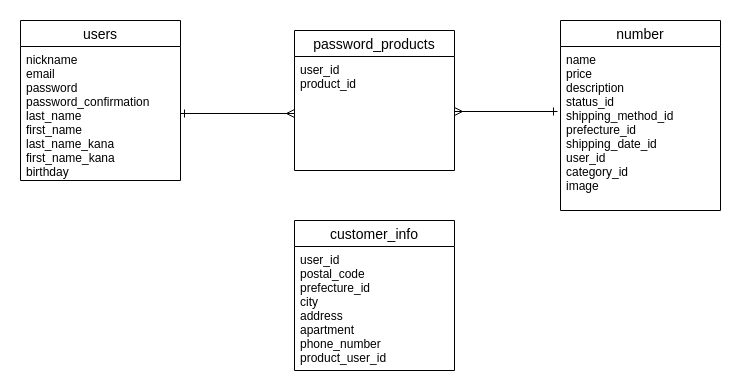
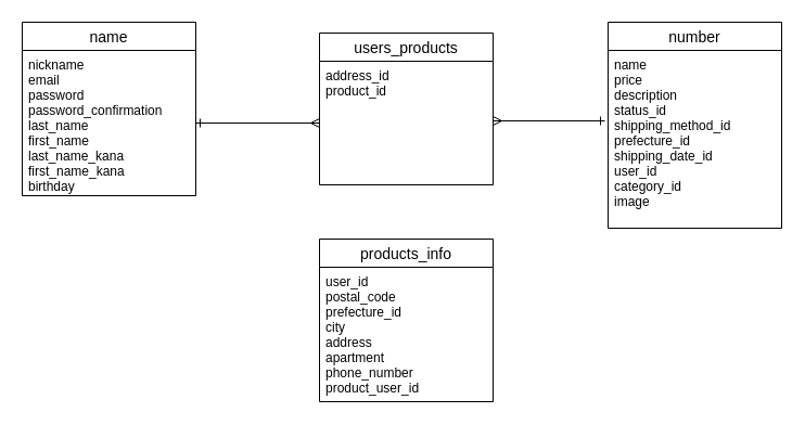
  <mxCell id="0" />
  <mxCell id="1" parent="0" />
- <mxCell id="2" value="users" style="swimlane;fontStyle=0;childLayout=stackLayout;horizontal=1;startSize=26;horizontalStack=0;resizeParent=1;resizeParentMax=0;resizeLast=0;collapsible=1;marginBottom=0;align=center;fontSize=14;" parent="1" vertex="1"><mxGeometry x="20" y="20" width="160" height="160" as="geometry" /></mxCell>
+ <mxCell id="2" value="name" style="swimlane;fontStyle=0;childLayout=stackLayout;horizontal=1;startSize=26;horizontalStack=0;resizeParent=1;resizeParentMax=0;resizeLast=0;collapsible=1;marginBottom=0;align=center;fontSize=14;" parent="1" vertex="1"><mxGeometry x="20" y="20" width="160" height="160" as="geometry" /></mxCell>
  <mxCell id="3" value="nickname&#10;email&#10;password&#10;password_confirmation&#10;last_name&#10;first_name&#10;last_name_kana&#10;first_name_kana&#10;birthday" style="text;strokeColor=none;fillColor=none;spacingLeft=4;spacingRight=4;overflow=hidden;rotatable=0;points=[[0,0.5],[1,0.5]];portConstraint=eastwest;fontSize=12;" parent="2" vertex="1"><mxGeometry y="26" width="160" height="134" as="geometry" /></mxCell>
  <mxCell id="4" value="number" style="swimlane;fontStyle=0;childLayout=stackLayout;horizontal=1;startSize=26;horizontalStack=0;resizeParent=1;resizeParentMax=0;resizeLast=0;collapsible=1;marginBottom=0;align=center;fontSize=14;" parent="1" vertex="1"><mxGeometry x="560" y="20" width="160" height="190" as="geometry" /></mxCell>
  <mxCell id="5" value="name&#10;price&#10;description &#10;status_id&#10;shipping_method_id&#10;prefecture_id&#10;shipping_date_id&#10;user_id&#10;category_id&#10;image&#10;&#10;" style="text;strokeColor=none;fillColor=none;spacingLeft=4;spacingRight=4;overflow=hidden;rotatable=0;points=[[0,0.5],[1,0.5]];portConstraint=eastwest;fontSize=12;" parent="4" vertex="1"><mxGeometry y="26" width="160" height="164" as="geometry" /></mxCell>
- <mxCell id="6" value="customer_info" style="swimlane;fontStyle=0;childLayout=stackLayout;horizontal=1;startSize=26;horizontalStack=0;resizeParent=1;resizeParentMax=0;resizeLast=0;collapsible=1;marginBottom=0;align=center;fontSize=14;" parent="1" vertex="1"><mxGeometry x="294" y="220" width="160" height="150" as="geometry" /></mxCell>
+ <mxCell id="6" value="products_info" style="swimlane;fontStyle=0;childLayout=stackLayout;horizontal=1;startSize=26;horizontalStack=0;resizeParent=1;resizeParentMax=0;resizeLast=0;collapsible=1;marginBottom=0;align=center;fontSize=14;" parent="1" vertex="1"><mxGeometry x="294" y="220" width="160" height="150" as="geometry" /></mxCell>
  <mxCell id="7" value="user_id&#10;postal_code&#10;prefecture_id&#10;city&#10;address&#10;apartment&#10;phone_number&#10;product_user_id" style="text;strokeColor=none;fillColor=none;spacingLeft=4;spacingRight=4;overflow=hidden;rotatable=0;points=[[0,0.5],[1,0.5]];portConstraint=eastwest;fontSize=12;" parent="6" vertex="1"><mxGeometry y="26" width="160" height="124" as="geometry" /></mxCell>
- <mxCell id="8" value="password_products" style="swimlane;fontStyle=0;childLayout=stackLayout;horizontal=1;startSize=26;horizontalStack=0;resizeParent=1;resizeParentMax=0;resizeLast=0;collapsible=1;marginBottom=0;align=center;fontSize=14;" parent="1" vertex="1"><mxGeometry x="294" y="30" width="160" height="140" as="geometry" /></mxCell>
- <mxCell id="9" value="user_id &#10;product_id" style="text;strokeColor=none;fillColor=none;spacingLeft=4;spacingRight=4;overflow=hidden;rotatable=0;points=[[0,0.5],[1,0.5]];portConstraint=eastwest;fontSize=12;" parent="8" vertex="1"><mxGeometry y="26" width="160" height="114" as="geometry" /></mxCell>
+ <mxCell id="8" value="users_products" style="swimlane;fontStyle=0;childLayout=stackLayout;horizontal=1;startSize=26;horizontalStack=0;resizeParent=1;resizeParentMax=0;resizeLast=0;collapsible=1;marginBottom=0;align=center;fontSize=14;" parent="1" vertex="1"><mxGeometry x="294" y="30" width="160" height="140" as="geometry" /></mxCell>
+ <mxCell id="9" value="address_id &#10;product_id" style="text;strokeColor=none;fillColor=none;spacingLeft=4;spacingRight=4;overflow=hidden;rotatable=0;points=[[0,0.5],[1,0.5]];portConstraint=eastwest;fontSize=12;" parent="8" vertex="1"><mxGeometry y="26" width="160" height="114" as="geometry" /></mxCell>
  <mxCell id="10" style="edgeStyle=none;rounded=0;orthogonalLoop=1;jettySize=auto;html=1;exitX=1;exitY=0.5;exitDx=0;exitDy=0;entryX=0;entryY=0.5;entryDx=0;entryDy=0;startArrow=ERone;startFill=0;endArrow=ERmany;endFill=0;" parent="1" source="3" target="9" edge="1"><mxGeometry relative="1" as="geometry" /></mxCell>
  <mxCell id="11" style="edgeStyle=none;rounded=0;orthogonalLoop=1;jettySize=auto;html=1;startArrow=ERmany;startFill=0;endArrow=ERone;endFill=0;" parent="1" edge="1"><mxGeometry relative="1" as="geometry"><mxPoint x="454" y="111" as="sourcePoint" /><mxPoint x="557" y="111" as="targetPoint" /></mxGeometry></mxCell>
